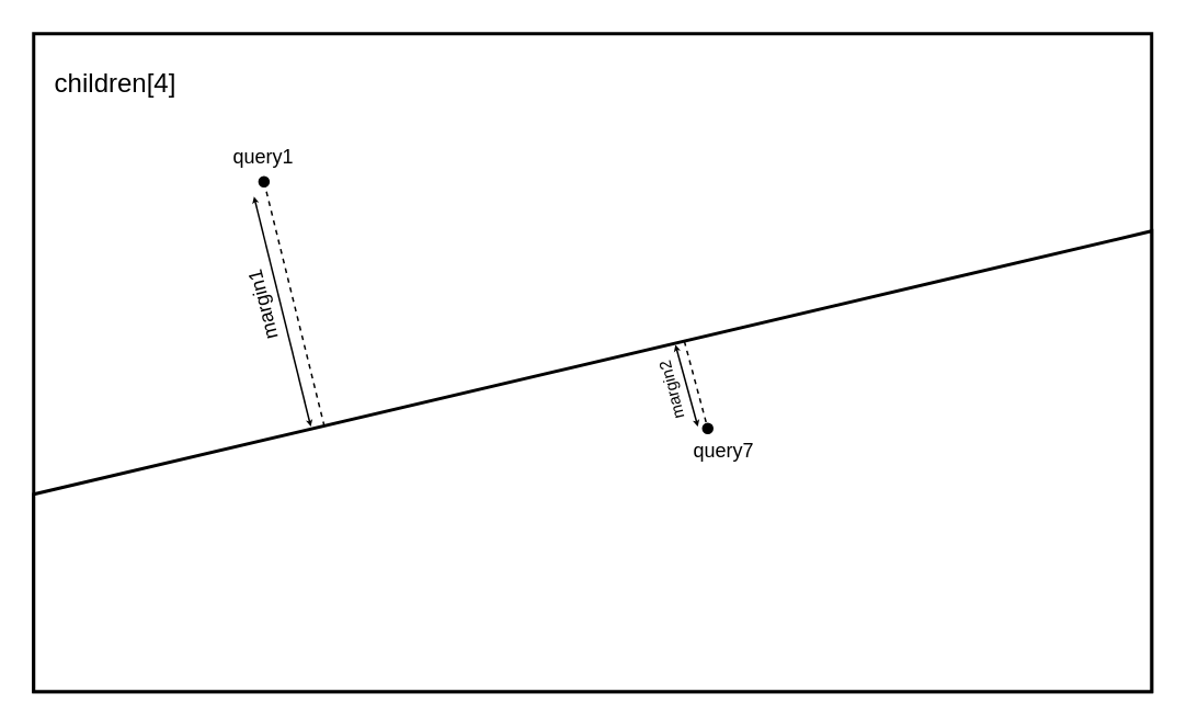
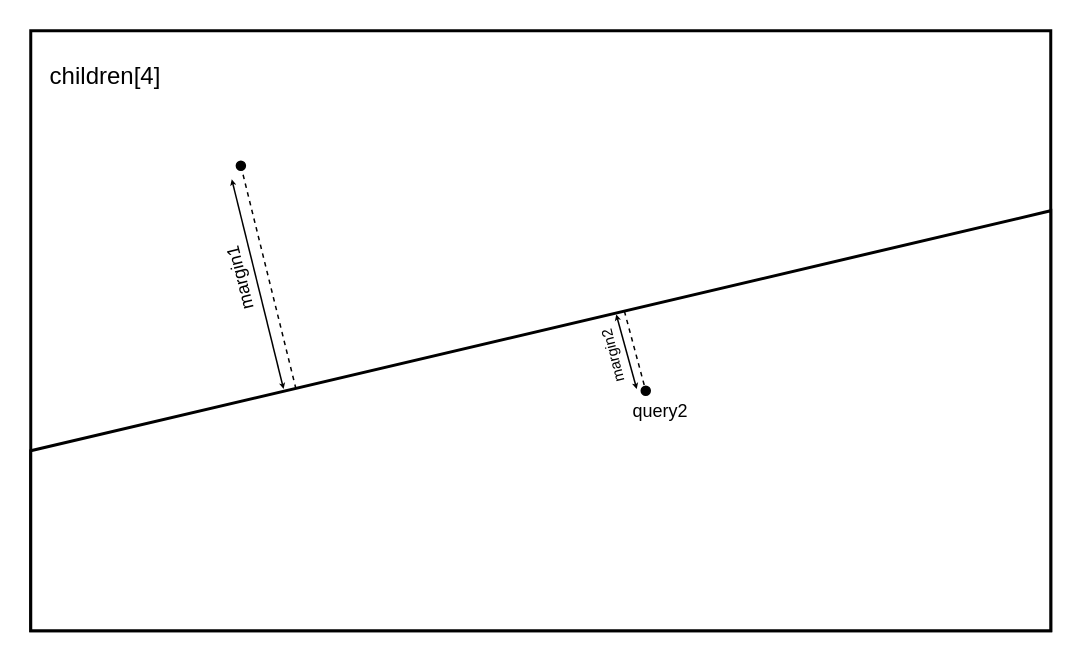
  <mxCell id="0" />
  <mxCell id="1" parent="0" />
  <mxCell id="2" value="" style="rounded=0;whiteSpace=wrap;html=1;strokeWidth=2;" vertex="1" parent="1"><mxGeometry x="20" y="20" width="680" height="400" as="geometry" /></mxCell>
  <mxCell id="3" value="" style="shape=manualInput;whiteSpace=wrap;html=1;size=160;strokeWidth=2;" vertex="1" parent="1"><mxGeometry x="20" y="140" width="680" height="280" as="geometry" /></mxCell>
  <mxCell id="4" value="children[4]" style="text;html=1;strokeColor=none;fillColor=none;align=center;verticalAlign=middle;whiteSpace=wrap;rounded=0;fontSize=16;" vertex="1" parent="1"><mxGeometry x="30" y="30" width="80" height="40" as="geometry" /></mxCell>
  <mxCell id="5" value="" style="group;fontSize=10;" vertex="1" connectable="0" parent="1"><mxGeometry x="130" y="80" width="60" height="178.84" as="geometry" /></mxCell>
- <mxCell id="6" value="query1" style="text;html=1;strokeColor=none;fillColor=none;align=center;verticalAlign=middle;whiteSpace=wrap;rounded=0;fontSize=12;" vertex="1" parent="5"><mxGeometry width="60" height="30" as="geometry" /></mxCell>
  <mxCell id="7" value="margin1" style="text;html=1;strokeColor=none;fillColor=none;align=center;verticalAlign=middle;whiteSpace=wrap;rounded=0;fontSize=12;rotation=256;" vertex="1" parent="5"><mxGeometry y="90" width="60" height="30" as="geometry" /></mxCell>
  <mxCell id="8" value="" style="group" vertex="1" connectable="0" parent="5"><mxGeometry x="24" y="39" width="34.56" height="139.84" as="geometry" /></mxCell>
  <mxCell id="9" value="" style="endArrow=oval;html=1;fontSize=16;entryX=0.206;entryY=0.225;entryDx=0;entryDy=0;entryPerimeter=0;exitX=0.26;exitY=0.424;exitDx=0;exitDy=0;exitPerimeter=0;dashed=1;startArrow=none;startFill=0;endFill=1;" edge="1" parent="8" source="3" target="2"><mxGeometry width="50" height="50" relative="1" as="geometry"><mxPoint x="56" y="131" as="sourcePoint" /><mxPoint x="106" y="81" as="targetPoint" /></mxGeometry></mxCell>
  <mxCell id="10" value="" style="endArrow=classic;startArrow=classic;html=1;fontSize=12;startSize=1;endSize=1;exitX=0.242;exitY=0.428;exitDx=0;exitDy=0;exitPerimeter=0;" edge="1" parent="8"><mxGeometry width="50" height="50" relative="1" as="geometry"><mxPoint x="34.56" y="139.84" as="sourcePoint" /><mxPoint as="targetPoint" /></mxGeometry></mxCell>
  <mxCell id="11" value="" style="endArrow=oval;html=1;fontSize=16;entryX=0.206;entryY=0.225;entryDx=0;entryDy=0;entryPerimeter=0;exitX=0.582;exitY=0.239;exitDx=0;exitDy=0;exitPerimeter=0;dashed=1;startArrow=none;startFill=0;endFill=1;" edge="1" parent="1" source="3"><mxGeometry width="50" height="50" relative="1" as="geometry"><mxPoint x="380" y="210" as="sourcePoint" /><mxPoint x="430" y="260" as="targetPoint" /></mxGeometry></mxCell>
- <mxCell id="12" value="query7" style="text;html=1;strokeColor=none;fillColor=none;align=center;verticalAlign=middle;whiteSpace=wrap;rounded=0;fontSize=12;" vertex="1" parent="1"><mxGeometry x="410" y="258.84" width="60" height="30" as="geometry" /></mxCell>
+ <mxCell id="12" value="query2" style="text;html=1;strokeColor=none;fillColor=none;align=center;verticalAlign=middle;whiteSpace=wrap;rounded=0;fontSize=12;" vertex="1" parent="1"><mxGeometry x="410" y="258.84" width="60" height="30" as="geometry" /></mxCell>
  <mxCell id="13" value="margin2" style="text;html=1;strokeColor=none;fillColor=none;align=center;verticalAlign=middle;whiteSpace=wrap;rounded=0;fontSize=10;rotation=256;" vertex="1" parent="1"><mxGeometry x="378" y="222" width="60" height="30" as="geometry" /></mxCell>
  <mxCell id="14" value="" style="endArrow=classic;startArrow=classic;html=1;fontSize=12;startSize=1;endSize=1;entryX=0.574;entryY=0.247;entryDx=0;entryDy=0;entryPerimeter=0;" edge="1" parent="1" target="3"><mxGeometry width="50" height="50" relative="1" as="geometry"><mxPoint x="424" y="258.84" as="sourcePoint" /><mxPoint x="409.56" y="208.88" as="targetPoint" /></mxGeometry></mxCell>
